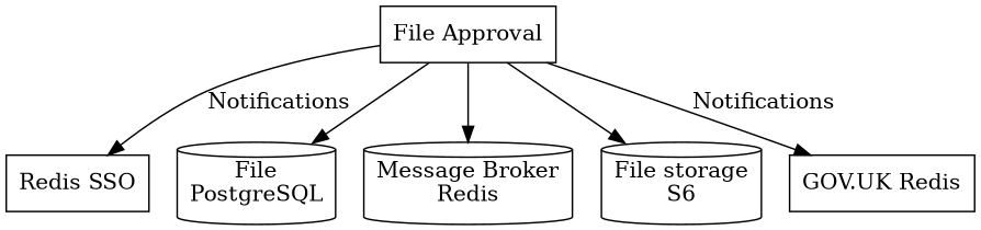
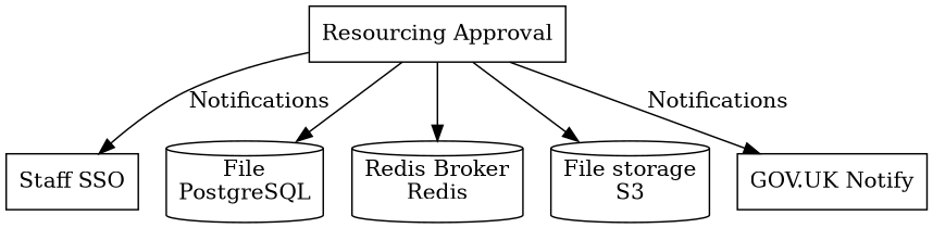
  digraph {
    node [shape=box]
-   n1 [label="File Approval"]
-   n2 [label="Redis SSO"]
+   n1 [label="Resourcing Approval"]
+   n2 [label="Staff SSO"]
    n3 [label="File\nPostgreSQL" shape=cylinder]
-   n4 [label="Message Broker\nRedis" shape=cylinder]
-   n5 [label="File storage\nS6" shape=cylinder]
-   n6 [label="GOV.UK Redis"]
+   n4 [label="Redis Broker\nRedis" shape=cylinder]
+   n5 [label="File storage\nS3" shape=cylinder]
+   n6 [label="GOV.UK Notify"]
    n1 -> n2 [label=Notifications]
    n1 -> n3
    n1 -> n4
    n1 -> n5
    n1 -> n6 [label=Notifications]
  }
